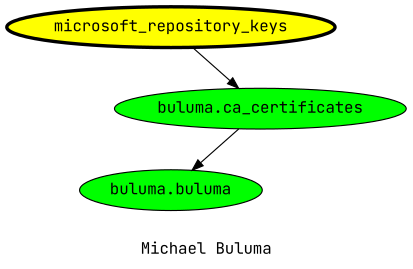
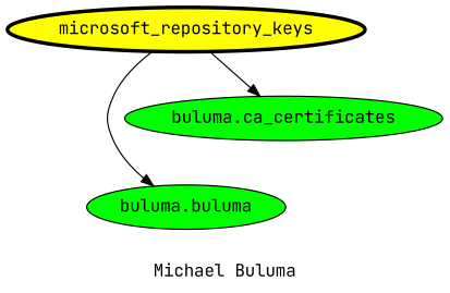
  digraph {
    fontname="JetBrains Mono"
    label="Michael Buluma"
    node [fillcolor=green fontname="JetBrains Mono" style=filled]
    edge [fontname="JetBrains Mono"]
    microsoft_repository_keys [fillcolor=yellow penwidth=3]
    n2 [label="buluma.buluma"]
    "buluma.ca_certificates"
-   "buluma.ca_certificates" -> n2
+   microsoft_repository_keys -> n2
    microsoft_repository_keys -> "buluma.ca_certificates"
  }
